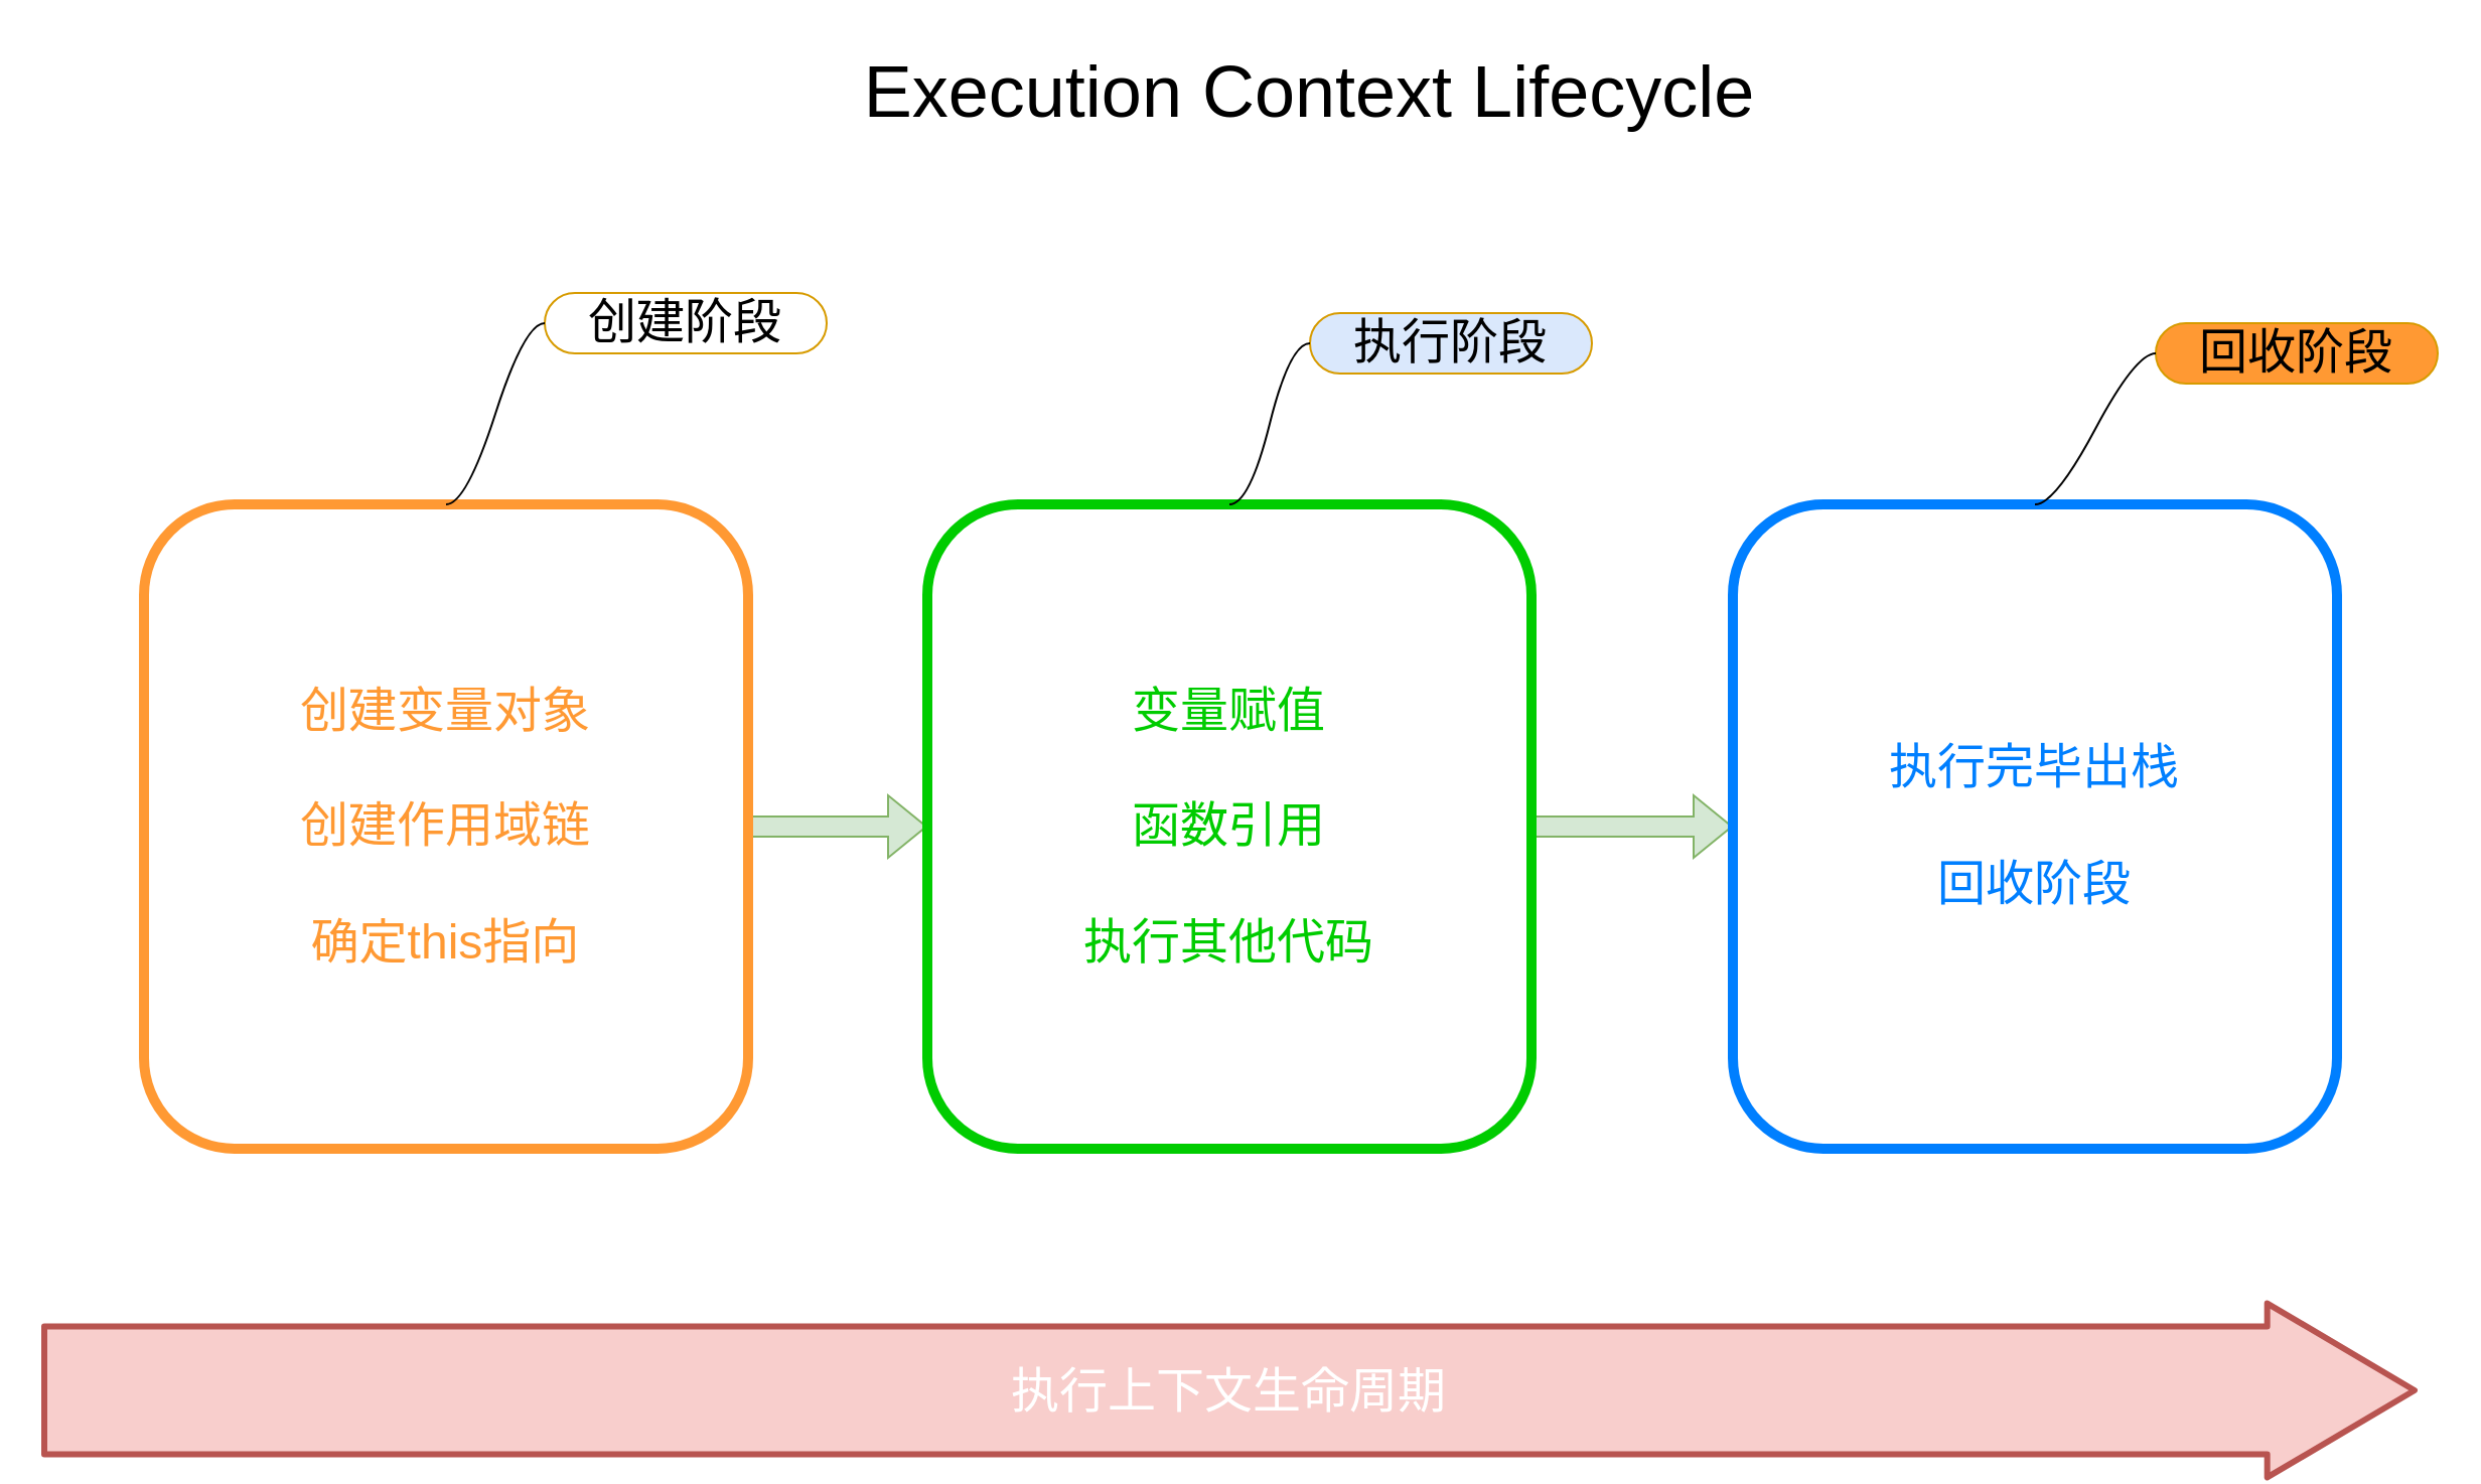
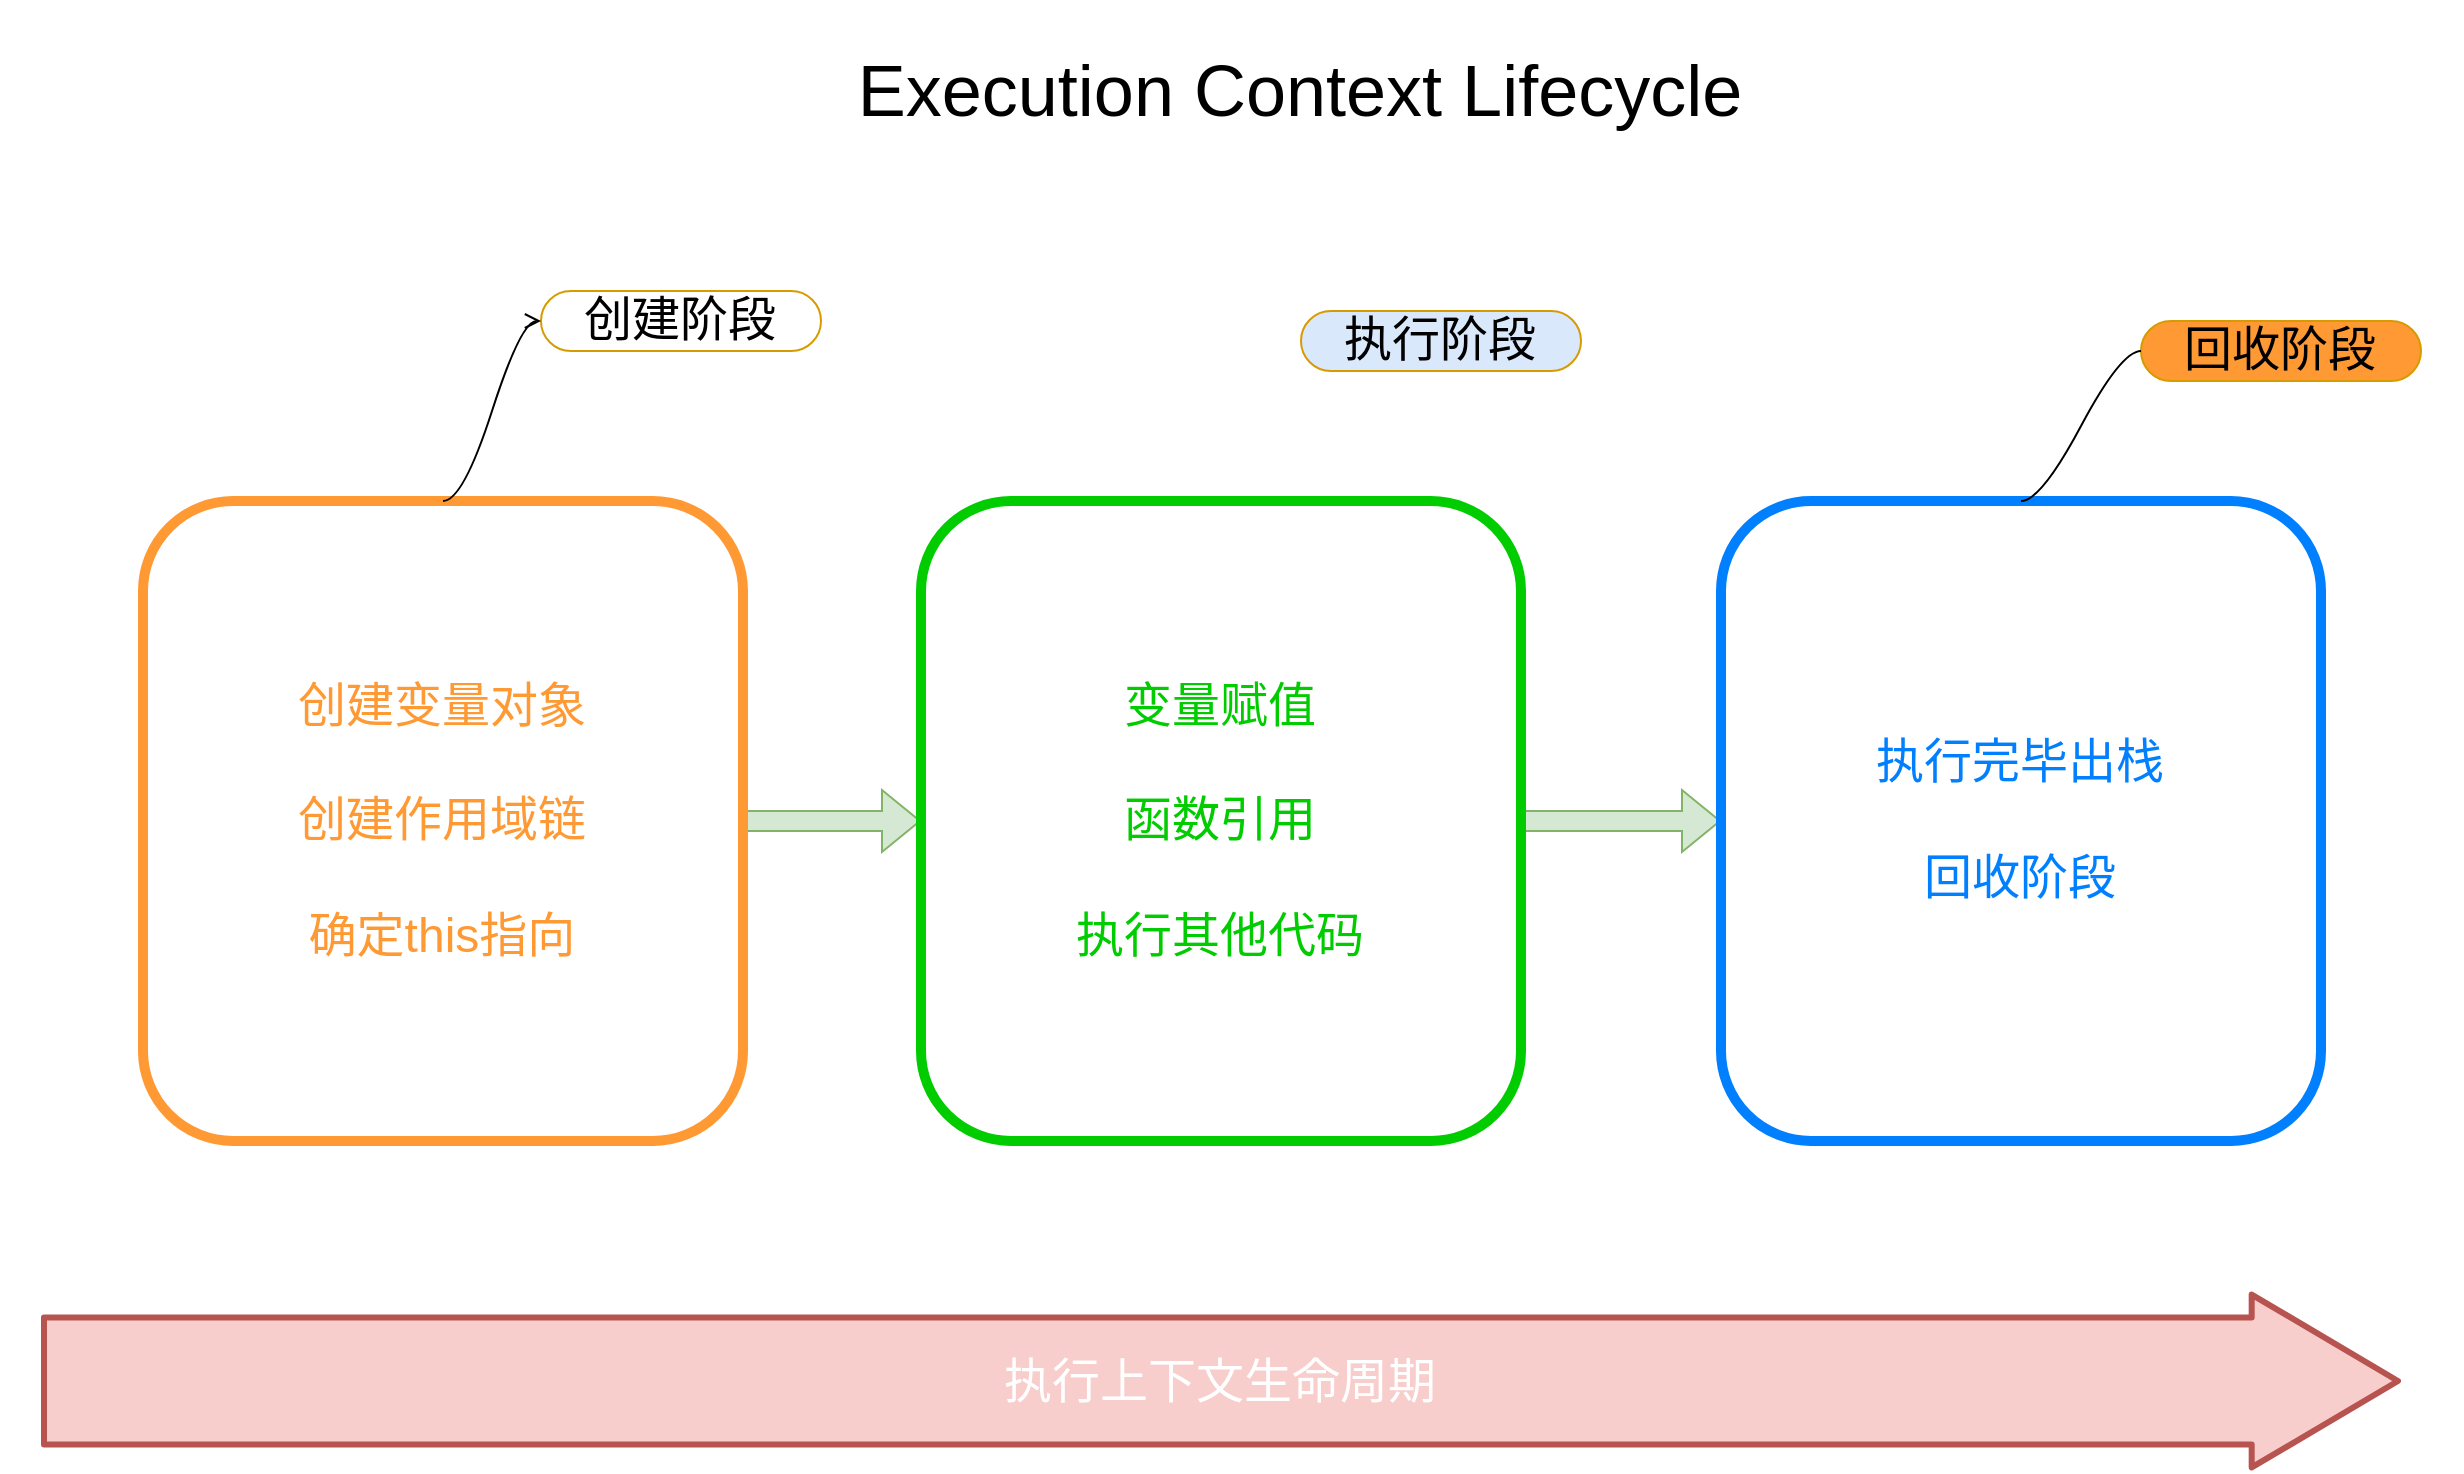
  <mxCell id="0" />
  <mxCell id="1" parent="0" />
  <mxCell id="2" style="edgeStyle=orthogonalEdgeStyle;rounded=0;orthogonalLoop=1;jettySize=auto;html=1;exitX=1;exitY=0.5;exitDx=0;exitDy=0;entryX=0;entryY=0.5;entryDx=0;entryDy=0;shape=flexArrow;fillColor=#d5e8d4;strokeColor=#82b366;" edge="1" parent="1" source="3" target="6"><mxGeometry relative="1" as="geometry" /></mxCell>
  <mxCell id="3" value="&lt;font color=&quot;#ff9933&quot;&gt;&lt;span style=&quot;font-size: 24px&quot;&gt;创建变量对象&lt;br&gt;&lt;br&gt;创建作用域链&lt;br&gt;&lt;br&gt;确定this指向&lt;br&gt;&lt;/span&gt;&lt;/font&gt;" style="rounded=1;whiteSpace=wrap;html=1;strokeWidth=5;strokeColor=#FF9933;" parent="1" vertex="1"><mxGeometry x="71" y="250" width="300" height="320" as="geometry" /></mxCell>
  <mxCell id="4" value="&lt;font style=&quot;font-size: 36px&quot;&gt;Execution Context Lifecycle&lt;/font&gt;" style="text;html=1;strokeColor=none;fillColor=none;align=center;verticalAlign=middle;whiteSpace=wrap;rounded=0;" parent="1" vertex="1"><mxGeometry x="350" y="20" width="600" height="50" as="geometry" /></mxCell>
  <mxCell id="5" style="edgeStyle=orthogonalEdgeStyle;shape=flexArrow;rounded=0;orthogonalLoop=1;jettySize=auto;html=1;exitX=1;exitY=0.5;exitDx=0;exitDy=0;entryX=0;entryY=0.5;entryDx=0;entryDy=0;fillColor=#d5e8d4;strokeColor=#82b366;" edge="1" parent="1" source="6" target="7"><mxGeometry relative="1" as="geometry" /></mxCell>
  <mxCell id="6" value="&lt;font color=&quot;#00cc00&quot; style=&quot;font-size: 24px&quot;&gt;变量赋值&lt;br&gt;&lt;br&gt;函数引用&lt;br&gt;&lt;br&gt;执行其他代码&lt;br&gt;&lt;/font&gt;" style="rounded=1;whiteSpace=wrap;html=1;strokeWidth=5;strokeColor=#00CC00;" parent="1" vertex="1"><mxGeometry x="460" y="250" width="300" height="320" as="geometry" /></mxCell>
  <mxCell id="7" value="&lt;font color=&quot;#007fff&quot; style=&quot;font-size: 24px&quot;&gt;执行完毕出栈&lt;br&gt;&lt;br&gt;回收阶段&lt;br&gt;&lt;/font&gt;" style="rounded=1;whiteSpace=wrap;html=1;strokeWidth=5;strokeColor=#007FFF;" parent="1" vertex="1"><mxGeometry x="860" y="250" width="300" height="320" as="geometry" /></mxCell>
  <mxCell id="8" value="&lt;font style=&quot;font-size: 24px&quot;&gt;创建阶段&lt;/font&gt;" style="whiteSpace=wrap;html=1;rounded=1;arcSize=50;align=center;verticalAlign=middle;strokeWidth=1;autosize=1;spacing=4;treeFolding=1;treeMoving=1;newEdgeStyle={&quot;edgeStyle&quot;:&quot;entityRelationEdgeStyle&quot;,&quot;startArrow&quot;:&quot;none&quot;,&quot;endArrow&quot;:&quot;none&quot;,&quot;segment&quot;:10,&quot;curved&quot;:1};fillColor=#ffffff;strokeColor=#d79b00;" parent="1" vertex="1"><mxGeometry x="270" y="145" width="140" height="30" as="geometry" /></mxCell>
- <mxCell id="9" value="" style="edgeStyle=entityRelationEdgeStyle;startArrow=none;endArrow=none;segment=10;curved=1;exitX=0.5;exitY=0;exitDx=0;exitDy=0;" parent="1" target="8" edge="1" source="3"><mxGeometry relative="1" as="geometry"><mxPoint x="370" y="300" as="sourcePoint" /></mxGeometry></mxCell>
+ <mxCell id="9" value="" style="edgeStyle=entityRelationEdgeStyle;startArrow=none;endArrow=open;segment=10;curved=1;exitX=0.5;exitY=0;exitDx=0;exitDy=0;" parent="1" target="8" edge="1" source="3"><mxGeometry relative="1" as="geometry"><mxPoint x="370" y="300" as="sourcePoint" /></mxGeometry></mxCell>
  <mxCell id="10" value="&lt;font style=&quot;font-size: 24px&quot;&gt;执行阶段&lt;/font&gt;" style="whiteSpace=wrap;html=1;rounded=1;arcSize=50;align=center;verticalAlign=middle;strokeWidth=1;autosize=1;spacing=4;treeFolding=1;treeMoving=1;newEdgeStyle={&quot;edgeStyle&quot;:&quot;entityRelationEdgeStyle&quot;,&quot;startArrow&quot;:&quot;none&quot;,&quot;endArrow&quot;:&quot;none&quot;,&quot;segment&quot;:10,&quot;curved&quot;:1};fillColor=#dae8fc;strokeColor=#d79b00;" parent="1" vertex="1"><mxGeometry x="650" y="155" width="140" height="30" as="geometry" /></mxCell>
- <mxCell id="11" value="" style="edgeStyle=entityRelationEdgeStyle;startArrow=none;endArrow=none;segment=10;curved=1;exitX=0.5;exitY=0;exitDx=0;exitDy=0;" parent="1" target="10" edge="1" source="6"><mxGeometry relative="1" as="geometry"><mxPoint x="760" y="295" as="sourcePoint" /></mxGeometry></mxCell>
  <mxCell id="12" value="&lt;font style=&quot;font-size: 24px&quot;&gt;回收阶段&lt;/font&gt;" style="whiteSpace=wrap;html=1;rounded=1;arcSize=50;align=center;verticalAlign=middle;strokeWidth=1;autosize=1;spacing=4;treeFolding=1;treeMoving=1;newEdgeStyle={&quot;edgeStyle&quot;:&quot;entityRelationEdgeStyle&quot;,&quot;startArrow&quot;:&quot;none&quot;,&quot;endArrow&quot;:&quot;none&quot;,&quot;segment&quot;:10,&quot;curved&quot;:1};fillColor=#FF9933;strokeColor=#d79b00;" parent="1" vertex="1"><mxGeometry x="1070" y="160" width="140" height="30" as="geometry" /></mxCell>
  <mxCell id="13" value="" style="edgeStyle=entityRelationEdgeStyle;startArrow=none;endArrow=none;segment=10;curved=1;exitX=0.5;exitY=0;exitDx=0;exitDy=0;" parent="1" target="12" edge="1" source="7"><mxGeometry relative="1" as="geometry"><mxPoint x="1160" y="300" as="sourcePoint" /></mxGeometry></mxCell>
  <mxCell id="14" value="" style="shape=flexArrow;endArrow=classic;html=1;strokeWidth=3;startSize=14;width=61.429;endSize=23.386;fillColor=#f8cecc;strokeColor=#b85450;" edge="1" parent="1"><mxGeometry width="50" height="50" relative="1" as="geometry"><mxPoint x="20" y="690" as="sourcePoint" /><mxPoint x="1200" y="690" as="targetPoint" /></mxGeometry></mxCell>
  <mxCell id="15" value="&lt;font style=&quot;font-size: 24px&quot; color=&quot;#ffffff&quot;&gt;执行上下文生命周期&lt;/font&gt;" style="edgeLabel;html=1;align=left;verticalAlign=middle;resizable=0;points=[];labelBackgroundColor=none;" vertex="1" connectable="0" parent="14"><mxGeometry x="-0.024" y="-5" relative="1" as="geometry"><mxPoint x="-95.71" y="-5" as="offset" /></mxGeometry></mxCell>
